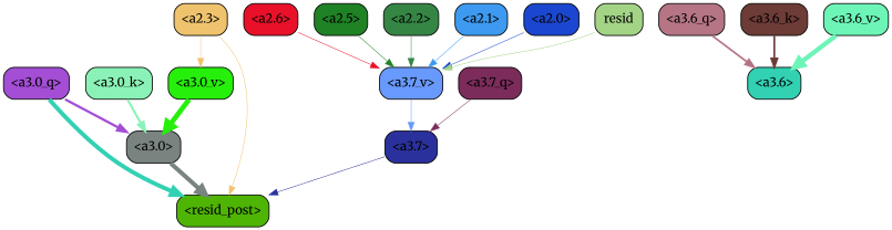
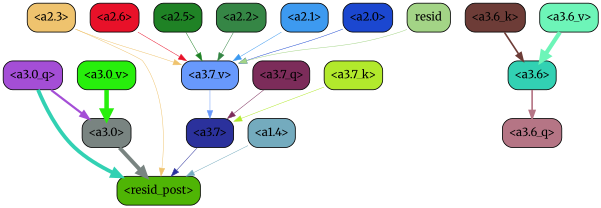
  strict digraph {
    fontname=Merriweather
    splines=true
    node [color=black fontname=Merriweather shape=box style="filled, rounded"]
    edge [color="#efc36e" fontname=Merriweather penwidth=0.6]
    "<a3.7>" [fillcolor="#2b319c"]
    "<resid_post>" [fillcolor="#4fb505"]
    "<a3.6>" [fillcolor="#32d1b3"]
    "<a3.0>" [fillcolor="#798481"]
    "<a2.3>" [fillcolor="#efc36e"]
    "<a3.7_v>" [fillcolor="#6899fc"]
+   "<a1.4>" [fillcolor="#74abbe"]
    "<a3.7_q>" [fillcolor="#7c2c5a"]
    "<a3.6_q>" [fillcolor="#b57585"]
    "<a3.0_q>" [fillcolor="#a44ed6"]
+   "<a3.7_k>" [fillcolor="#b2e92c"]
    "<a3.6_k>" [fillcolor="#6d3c37"]
-   "<a3.0_k>" [fillcolor="#8af2b6"]
    "<a3.6_v>" [fillcolor="#6df5b8"]
    "<a3.0_v>" [fillcolor="#27ef0c"]
    "<a2.6>" [fillcolor="#e81129"]
    "<a2.5>" [fillcolor="#1f8225"]
    "<a2.2>" [fillcolor="#358645"]
    "<a2.1>" [fillcolor="#3d9af0"]
    "<a2.0>" [fillcolor="#1b47d0"]
    n21 [fillcolor="#a3d486" label=resid]
    "<a3.7>" -> "<resid_post>" [color="#2b319c"]
    "<a3.0>" -> "<resid_post>" [color="#798481" penwidth=4.90053927898407]
    "<a2.3>" -> "<resid_post>"
-   "<a2.3>" -> "<a3.0_v>"
+   "<a2.3>" -> "<a3.7_v>"
    "<a3.7_v>" -> "<a3.7>" [color="#6899fc"]
+   "<a1.4>" -> "<resid_post>" [color="#74abbe"]
    "<a3.7_q>" -> "<a3.7>" [color="#7c2c5a"]
-   "<a3.6_q>" -> "<a3.6>" [color="#b57585" penwidth=2.091020345687866]
+   "<a3.6>" -> "<a3.6_q>" [color="#b57585" penwidth=2.091020345687866]
    "<a3.0_q>" -> "<resid_post>" [color="#32d1b3" penwidth=4.753257989883423]
    "<a3.0_q>" -> "<a3.0>" [color="#a44ed6" penwidth=2.7421876192092896]
+   "<a3.7_k>" -> "<a3.7>" [color="#b2e92c"]
    "<a3.6_k>" -> "<a3.6>" [color="#6d3c37" penwidth=2.048597991466522]
-   "<a3.0_k>" -> "<a3.0>" [color="#8af2b6" penwidth=2.476402521133423]
    "<a3.6_v>" -> "<a3.6>" [color="#6df5b8" penwidth=5.2550448179244995]
    "<a3.0_v>" -> "<a3.0>" [color="#27ef0c" penwidth=5.652270674705505]
    "<a2.6>" -> "<a3.7_v>" [color="#e81129"]
    "<a2.5>" -> "<a3.7_v>" [color="#1f8225"]
    "<a2.2>" -> "<a3.7_v>" [color="#358645"]
    "<a2.1>" -> "<a3.7_v>" [color="#3d9af0"]
    "<a2.0>" -> "<a3.7_v>" [color="#1b47d0"]
    n21 -> "<a3.7_v>" [color="#a3d486"]
  }
